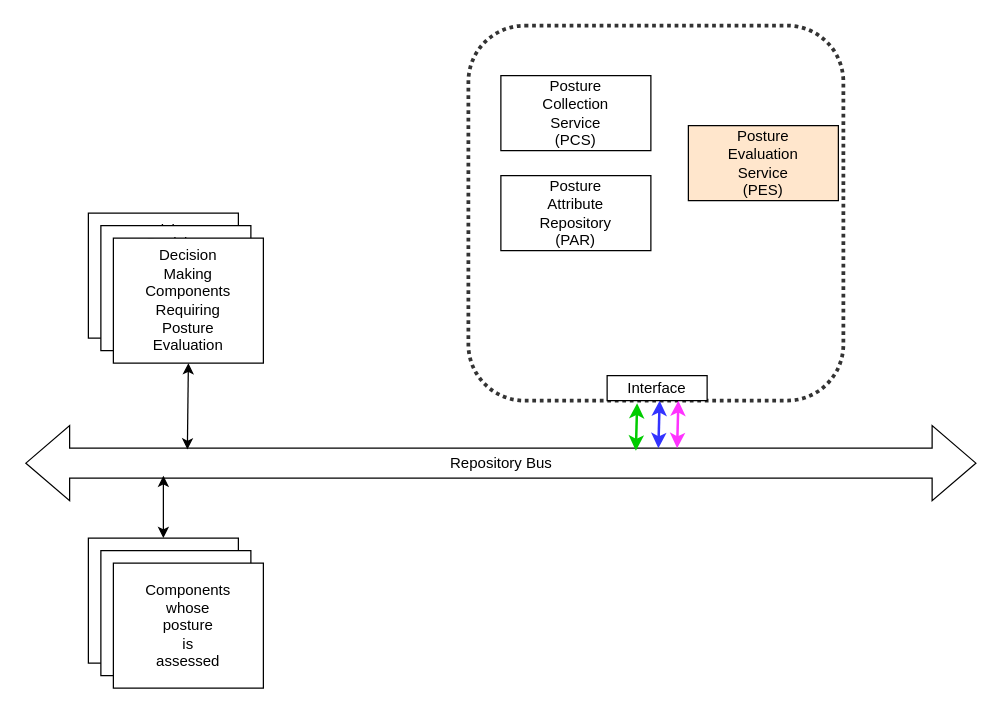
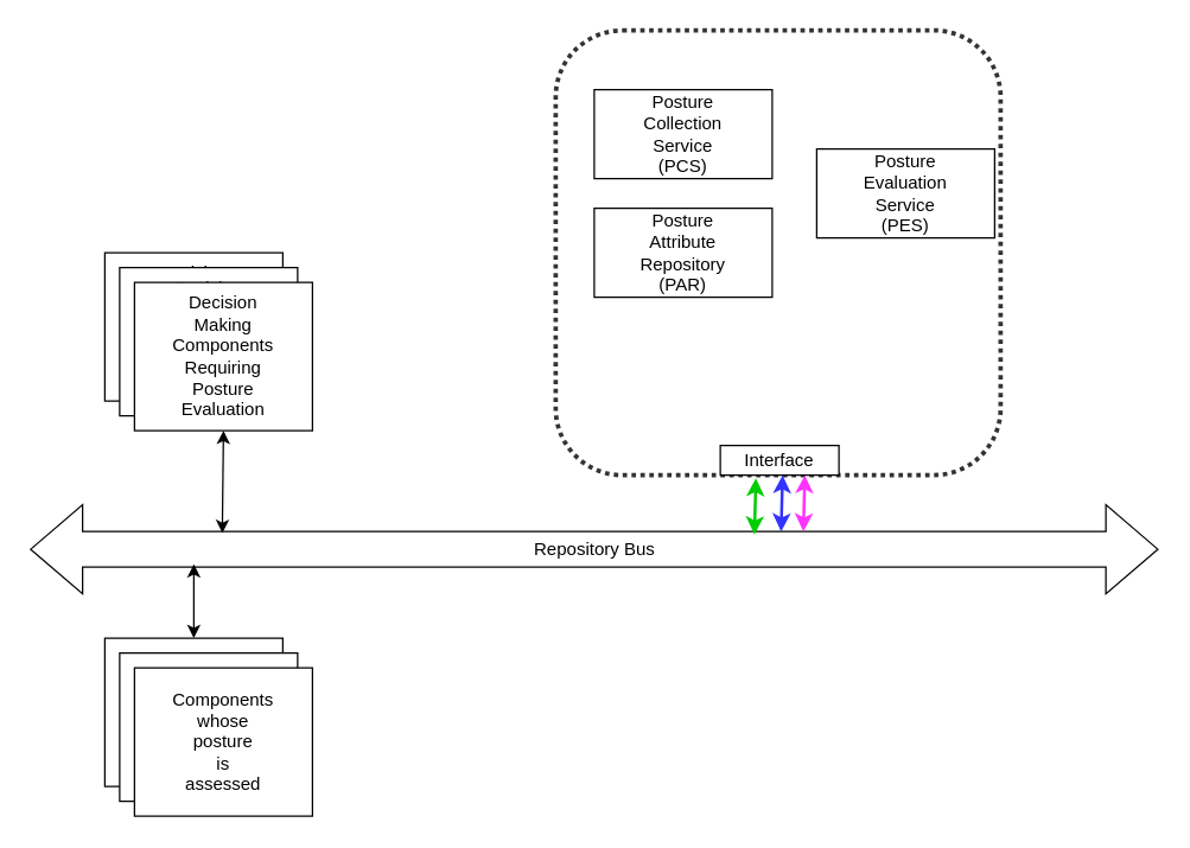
  <mxCell id="0" />
  <mxCell id="1" parent="0" />
  <mxCell id="2" value="" style="whiteSpace=wrap;html=1;aspect=fixed;fillColor=none;strokeWidth=3;rounded=1;dashed=1;dashPattern=1 1;opacity=80;" parent="1" vertex="1"><mxGeometry x="374" y="20" width="300" height="300" as="geometry" /></mxCell>
  <mxCell id="3" value="Repository Bus" style="html=1;shadow=0;dashed=0;align=center;verticalAlign=middle;shape=mxgraph.arrows2.twoWayArrow;dy=0.6;dx=35;" parent="1" vertex="1"><mxGeometry x="20" y="340" width="760" height="60" as="geometry" /></mxCell>
  <mxCell id="4" value="Posture&lt;br&gt;Collection&lt;br&gt;Service&lt;br&gt;(PCS)" style="rounded=0;whiteSpace=wrap;html=1;" parent="1" vertex="1"><mxGeometry x="400" y="60" width="120" height="60" as="geometry" /></mxCell>
- <mxCell id="5" value="Posture&lt;br&gt;Evaluation&lt;br&gt;Service&lt;br&gt;(PES)" style="rounded=0;whiteSpace=wrap;html=1;fillColor=#ffe6cc;" parent="1" vertex="1"><mxGeometry x="550" y="100" width="120" height="60" as="geometry" /></mxCell>
+ <mxCell id="5" value="Posture&lt;br&gt;Evaluation&lt;br&gt;Service&lt;br&gt;(PES)" style="rounded=0;whiteSpace=wrap;html=1;" parent="1" vertex="1"><mxGeometry x="550" y="100" width="120" height="60" as="geometry" /></mxCell>
  <mxCell id="6" value="Posture&lt;br&gt;Attribute&lt;br&gt;Repository&lt;br&gt;(PAR)" style="rounded=0;whiteSpace=wrap;html=1;" parent="1" vertex="1"><mxGeometry x="400" y="140" width="120" height="60" as="geometry" /></mxCell>
  <mxCell id="7" value="Decision&lt;br&gt;Making&lt;br&gt;Components&lt;br&gt;Requiring&lt;br&gt;Posture&lt;br&gt;Evaluation" style="rounded=0;whiteSpace=wrap;html=1;" parent="1" vertex="1"><mxGeometry x="70" y="170" width="120" height="100" as="geometry" /></mxCell>
  <mxCell id="8" value="Components&lt;br&gt;whose&lt;br&gt;posture&lt;br&gt;is&lt;br&gt;assessed" style="rounded=0;whiteSpace=wrap;html=1;" parent="1" vertex="1"><mxGeometry x="70" y="430" width="120" height="100" as="geometry" /></mxCell>
  <mxCell id="9" value="Decision&lt;br&gt;Making&lt;br&gt;Components&lt;br&gt;Requiring&lt;br&gt;Posture&lt;br&gt;Evaluation" style="rounded=0;whiteSpace=wrap;html=1;" parent="1" vertex="1"><mxGeometry x="80" y="180" width="120" height="100" as="geometry" /></mxCell>
  <mxCell id="10" value="Decision&lt;br&gt;Making&lt;br&gt;Components&lt;br&gt;Requiring&lt;br&gt;Posture&lt;br&gt;Evaluation" style="rounded=0;whiteSpace=wrap;html=1;" parent="1" vertex="1"><mxGeometry x="90" y="190" width="120" height="100" as="geometry" /></mxCell>
  <mxCell id="11" value="" style="endArrow=classic;startArrow=classic;html=1;rounded=0;entryX=0.5;entryY=1;entryDx=0;entryDy=0;exitX=0.17;exitY=0.317;exitDx=0;exitDy=0;exitPerimeter=0;" parent="1" source="3" target="10" edge="1"><mxGeometry width="50" height="50" relative="1" as="geometry"><mxPoint x="360" y="300" as="sourcePoint" /><mxPoint x="410" y="250" as="targetPoint" /></mxGeometry></mxCell>
  <mxCell id="12" value="" style="endArrow=classic;startArrow=classic;html=1;rounded=0;exitX=0.5;exitY=0;exitDx=0;exitDy=0;" parent="1" source="8" edge="1"><mxGeometry width="50" height="50" relative="1" as="geometry"><mxPoint x="159.03" y="369.98" as="sourcePoint" /><mxPoint x="130" y="380" as="targetPoint" /></mxGeometry></mxCell>
  <mxCell id="13" value="" style="endArrow=classic;startArrow=classic;html=1;rounded=0;exitX=0.529;exitY=0.267;exitDx=0;exitDy=0;exitPerimeter=0;strokeWidth=2;strokeColor=#3333FF;" parent="1" edge="1"><mxGeometry width="50" height="50" relative="1" as="geometry"><mxPoint x="526.01" y="358.02" as="sourcePoint" /><mxPoint x="527" y="320" as="targetPoint" /></mxGeometry></mxCell>
  <mxCell id="14" value="Components&lt;br&gt;whose&lt;br&gt;posture&lt;br&gt;is&lt;br&gt;assessed" style="rounded=0;whiteSpace=wrap;html=1;" parent="1" vertex="1"><mxGeometry x="80" y="440" width="120" height="100" as="geometry" /></mxCell>
  <mxCell id="15" value="Components&lt;br&gt;whose&lt;br&gt;posture&lt;br&gt;is&lt;br&gt;assessed" style="rounded=0;whiteSpace=wrap;html=1;" parent="1" vertex="1"><mxGeometry x="90" y="450" width="120" height="100" as="geometry" /></mxCell>
  <mxCell id="16" value="Interface" style="rounded=0;whiteSpace=wrap;html=1;" parent="1" vertex="1"><mxGeometry x="485" y="300" width="80" height="20" as="geometry" /></mxCell>
  <mxCell id="17" value="" style="endArrow=classic;startArrow=classic;html=1;rounded=0;exitX=0.529;exitY=0.267;exitDx=0;exitDy=0;exitPerimeter=0;strokeWidth=2;strokeColor=#FF33FF;" edge="1" parent="1"><mxGeometry width="50" height="50" relative="1" as="geometry"><mxPoint x="541.01" y="358.02" as="sourcePoint" /><mxPoint x="542" y="320" as="targetPoint" /></mxGeometry></mxCell>
  <mxCell id="18" value="" style="endArrow=classic;startArrow=classic;html=1;rounded=0;exitX=0.529;exitY=0.267;exitDx=0;exitDy=0;exitPerimeter=0;strokeWidth=2;strokeColor=#00CC00;" edge="1" parent="1"><mxGeometry width="50" height="50" relative="1" as="geometry"><mxPoint x="508.01" y="360.02" as="sourcePoint" /><mxPoint x="509" y="322" as="targetPoint" /></mxGeometry></mxCell>
